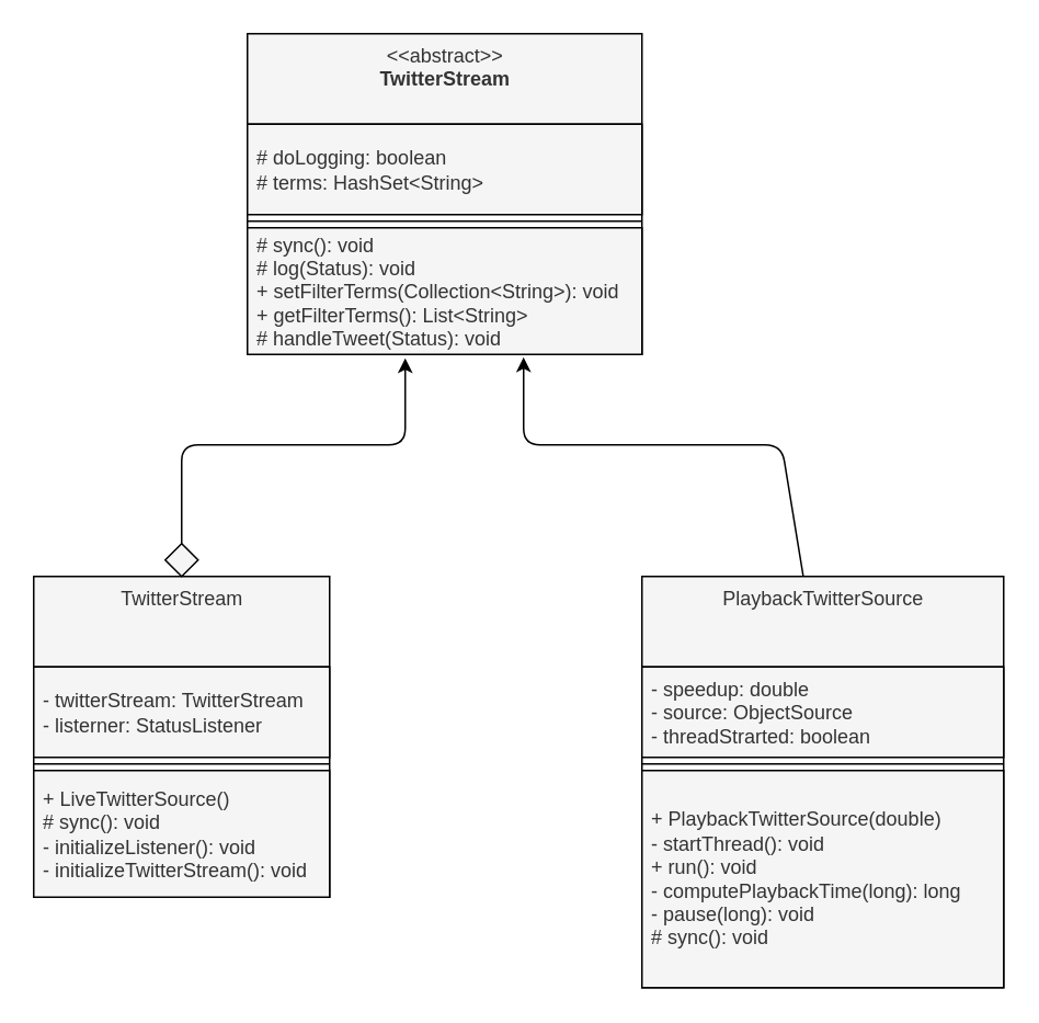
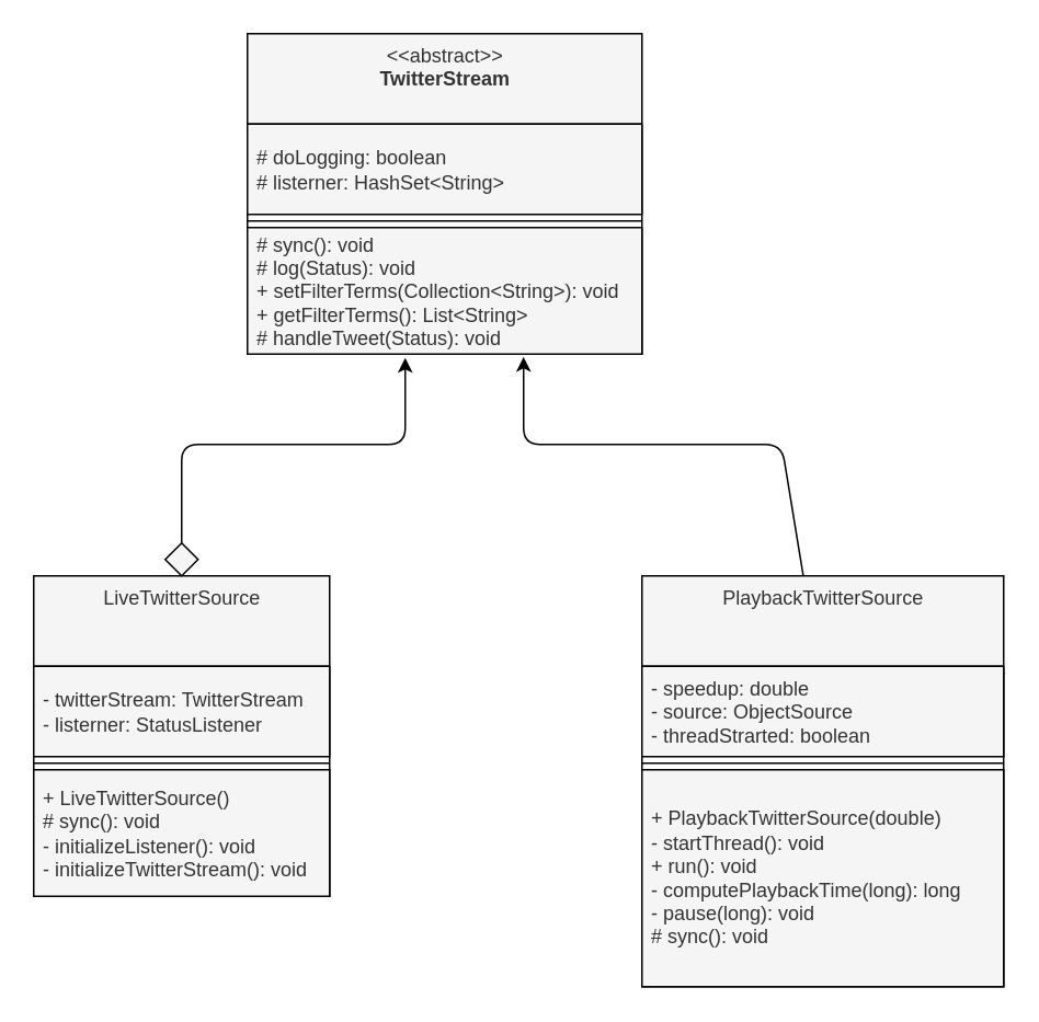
  <mxCell id="0" />
  <mxCell id="1" parent="0" />
  <mxCell id="2" value="&amp;lt;&amp;lt;abstract&amp;gt;&amp;gt;&lt;br&gt;&lt;b&gt;TwitterStream&lt;/b&gt;" style="swimlane;fontStyle=0;align=center;verticalAlign=top;childLayout=stackLayout;horizontal=1;startSize=55;horizontalStack=0;resizeParent=1;resizeParentMax=0;resizeLast=0;collapsible=0;marginBottom=0;html=1;fontColor=#333333;labelBackgroundColor=none;labelBorderColor=none;fillColor=#f5f5f5;strokeColor=#000000;strokeWidth=1;" parent="1" vertex="1"><mxGeometry x="150" y="20" width="240" height="195" as="geometry" /></mxCell>
- <mxCell id="3" value="# doLogging: boolean&lt;br&gt;# terms: HashSet&amp;lt;String&amp;gt;&lt;br&gt;" style="text;html=1;strokeColor=#000000;fillColor=#f5f5f5;align=left;verticalAlign=middle;spacingLeft=4;spacingRight=4;overflow=hidden;rotatable=0;points=[[0,0.5],[1,0.5]];portConstraint=eastwest;fontColor=#333333;labelBackgroundColor=none;labelBorderColor=none;strokeWidth=1;" parent="2" vertex="1"><mxGeometry y="55" width="240" height="55" as="geometry" /></mxCell>
+ <mxCell id="3" value="# doLogging: boolean&lt;br&gt;# listerner: HashSet&amp;lt;String&amp;gt;&lt;br&gt;" style="text;html=1;strokeColor=#000000;fillColor=#f5f5f5;align=left;verticalAlign=middle;spacingLeft=4;spacingRight=4;overflow=hidden;rotatable=0;points=[[0,0.5],[1,0.5]];portConstraint=eastwest;fontColor=#333333;labelBackgroundColor=none;labelBorderColor=none;strokeWidth=1;" parent="2" vertex="1"><mxGeometry y="55" width="240" height="55" as="geometry" /></mxCell>
  <mxCell id="4" value="" style="line;strokeWidth=1;fillColor=#f5f5f5;align=left;verticalAlign=middle;spacingTop=-1;spacingLeft=3;spacingRight=3;rotatable=0;labelPosition=right;points=[];portConstraint=eastwest;fontColor=#333333;labelBackgroundColor=none;labelBorderColor=none;strokeColor=#000000;" parent="2" vertex="1"><mxGeometry y="110" width="240" height="8" as="geometry" /></mxCell>
  <mxCell id="5" value="# sync(): void&lt;br&gt;# log(Status): void&lt;br&gt;+ setFilterTerms(Collection&amp;lt;String&amp;gt;): void&lt;br&gt;+ getFilterTerms(): List&amp;lt;String&amp;gt;&lt;br&gt;# handleTweet(Status): void" style="text;html=1;strokeColor=#000000;fillColor=#f5f5f5;align=left;verticalAlign=middle;spacingLeft=4;spacingRight=4;overflow=hidden;rotatable=0;points=[[0,0.5],[1,0.5]];portConstraint=eastwest;fontColor=#333333;labelBackgroundColor=none;labelBorderColor=none;strokeWidth=1;" parent="2" vertex="1"><mxGeometry y="118" width="240" height="77" as="geometry" /></mxCell>
- <mxCell id="6" value="TwitterStream" style="swimlane;fontStyle=0;align=center;verticalAlign=top;childLayout=stackLayout;horizontal=1;startSize=55;horizontalStack=0;resizeParent=1;resizeParentMax=0;resizeLast=0;collapsible=0;marginBottom=0;html=1;fontColor=#333333;labelBackgroundColor=none;labelBorderColor=none;fillColor=#f5f5f5;strokeColor=#000000;strokeWidth=1;" parent="1" vertex="1"><mxGeometry x="20" y="350" width="180" height="195" as="geometry" /></mxCell>
+ <mxCell id="6" value="LiveTwitterSource" style="swimlane;fontStyle=0;align=center;verticalAlign=top;childLayout=stackLayout;horizontal=1;startSize=55;horizontalStack=0;resizeParent=1;resizeParentMax=0;resizeLast=0;collapsible=0;marginBottom=0;html=1;fontColor=#333333;labelBackgroundColor=none;labelBorderColor=none;fillColor=#f5f5f5;strokeColor=#000000;strokeWidth=1;" parent="1" vertex="1"><mxGeometry x="20" y="350" width="180" height="195" as="geometry" /></mxCell>
  <mxCell id="7" value="- twitterStream: TwitterStream&lt;br&gt;- listerner: StatusListener" style="text;html=1;align=left;verticalAlign=middle;spacingLeft=4;spacingRight=4;overflow=hidden;rotatable=0;points=[[0,0.5],[1,0.5]];portConstraint=eastwest;fontColor=#333333;labelBackgroundColor=none;labelBorderColor=none;fillColor=#f5f5f5;strokeColor=#000000;strokeWidth=1;" parent="6" vertex="1"><mxGeometry y="55" width="180" height="55" as="geometry" /></mxCell>
  <mxCell id="8" value="" style="line;strokeWidth=1;fillColor=#f5f5f5;align=left;verticalAlign=middle;spacingTop=-1;spacingLeft=3;spacingRight=3;rotatable=0;labelPosition=right;points=[];portConstraint=eastwest;fontColor=#333333;labelBackgroundColor=none;labelBorderColor=none;strokeColor=#000000;" parent="6" vertex="1"><mxGeometry y="110" width="180" height="8" as="geometry" /></mxCell>
  <mxCell id="9" value="+ LiveTwitterSource()&lt;br&gt;# sync(): void&lt;br&gt;- initializeListener(): void&lt;br&gt;- initializeTwitterStream(): void" style="text;html=1;strokeColor=#000000;fillColor=#f5f5f5;align=left;verticalAlign=middle;spacingLeft=4;spacingRight=4;overflow=hidden;rotatable=0;points=[[0,0.5],[1,0.5]];portConstraint=eastwest;fontColor=#333333;labelBackgroundColor=none;labelBorderColor=none;strokeWidth=1;" parent="6" vertex="1"><mxGeometry y="118" width="180" height="77" as="geometry" /></mxCell>
  <mxCell id="10" value="PlaybackTwitterSource" style="swimlane;fontStyle=0;align=center;verticalAlign=top;childLayout=stackLayout;horizontal=1;startSize=55;horizontalStack=0;resizeParent=1;resizeParentMax=0;resizeLast=0;collapsible=0;marginBottom=0;html=1;fontColor=#333333;labelBackgroundColor=none;labelBorderColor=none;fillColor=#f5f5f5;strokeColor=#000000;strokeWidth=1;" parent="1" vertex="1"><mxGeometry x="390" y="350" width="220" height="250" as="geometry" /></mxCell>
  <mxCell id="11" value="- speedup: double&lt;br&gt;- source: ObjectSource&lt;br&gt;- threadStrarted: boolean" style="text;html=1;strokeColor=#000000;fillColor=#f5f5f5;align=left;verticalAlign=middle;spacingLeft=4;spacingRight=4;overflow=hidden;rotatable=0;points=[[0,0.5],[1,0.5]];portConstraint=eastwest;fontColor=#333333;labelBackgroundColor=none;labelBorderColor=none;strokeWidth=1;" parent="10" vertex="1"><mxGeometry y="55" width="220" height="55" as="geometry" /></mxCell>
  <mxCell id="12" value="" style="line;strokeWidth=1;fillColor=#000000;align=left;verticalAlign=middle;spacingTop=-1;spacingLeft=3;spacingRight=3;rotatable=0;labelPosition=right;points=[];portConstraint=eastwest;fontColor=#333333;labelBackgroundColor=none;labelBorderColor=none;strokeColor=#000000;gradientColor=none;" parent="10" vertex="1"><mxGeometry y="110" width="220" height="8" as="geometry" /></mxCell>
  <mxCell id="13" value="+ PlaybackTwitterSource(double)&lt;br&gt;- startThread(): void&lt;br&gt;+ run(): void&lt;br&gt;- computePlaybackTime(long): long&lt;br&gt;- pause(long): void&lt;br&gt;# sync(): void" style="text;html=1;strokeColor=#000000;fillColor=#f5f5f5;align=left;verticalAlign=middle;spacingLeft=4;spacingRight=4;overflow=hidden;rotatable=0;points=[[0,0.5],[1,0.5]];portConstraint=eastwest;fontColor=#333333;labelBackgroundColor=none;labelBorderColor=none;strokeWidth=1;" vertex="1" parent="10"><mxGeometry y="118" width="220" height="132" as="geometry" /></mxCell>
  <mxCell id="14" style="edgeStyle=none;html=1;entryX=0.4;entryY=1.03;entryDx=0;entryDy=0;entryPerimeter=0;startArrow=none;fontColor=#000000;labelBackgroundColor=none;labelBorderColor=none;fillColor=#f5f5f5;strokeColor=#000000;strokeWidth=1;" edge="1" parent="1" source="16" target="5"><mxGeometry relative="1" as="geometry"><Array as="points"><mxPoint x="110" y="270" /><mxPoint x="246" y="270" /></Array></mxGeometry></mxCell>
  <mxCell id="15" style="edgeStyle=none;html=1;entryX=0.7;entryY=1.022;entryDx=0;entryDy=0;entryPerimeter=0;exitX=0.446;exitY=0;exitDx=0;exitDy=0;exitPerimeter=0;fontColor=#000000;labelBackgroundColor=none;labelBorderColor=none;fillColor=#f5f5f5;strokeColor=#000000;strokeWidth=1;" edge="1" parent="1" source="10" target="5"><mxGeometry relative="1" as="geometry"><mxPoint x="480" y="270" as="sourcePoint" /><Array as="points"><mxPoint x="475" y="270" /><mxPoint x="318" y="270" /></Array></mxGeometry></mxCell>
  <mxCell id="16" value="" style="rhombus;fontColor=#333333;labelBackgroundColor=none;labelBorderColor=none;fillColor=#f5f5f5;strokeColor=#000000;strokeWidth=1;" vertex="1" parent="1"><mxGeometry x="100" y="330" width="20" height="20" as="geometry" /></mxCell>
  <mxCell id="17" value="" style="edgeStyle=none;html=1;entryX=0.4;entryY=1.03;entryDx=0;entryDy=0;entryPerimeter=0;endArrow=none;fontColor=#000000;labelBackgroundColor=none;labelBorderColor=none;fillColor=#f5f5f5;strokeColor=#000000;strokeWidth=1;" edge="1" parent="1" source="6" target="16"><mxGeometry relative="1" as="geometry"><mxPoint x="110" y="350" as="sourcePoint" /><mxPoint x="246" y="217.31" as="targetPoint" /><Array as="points" /></mxGeometry></mxCell>
